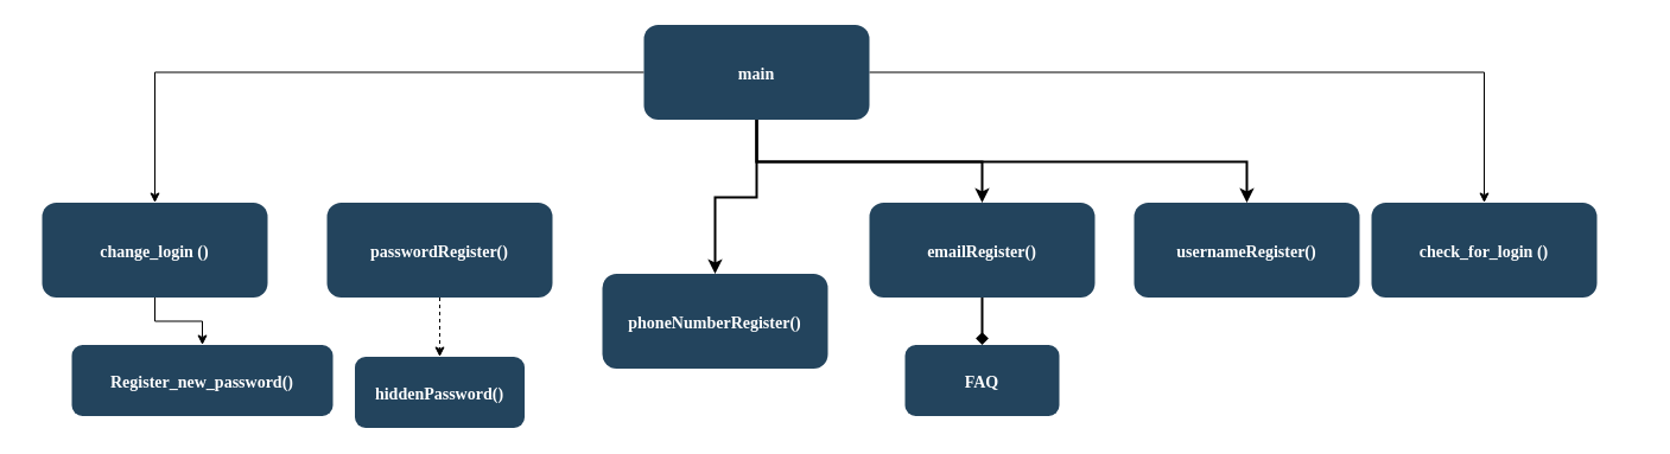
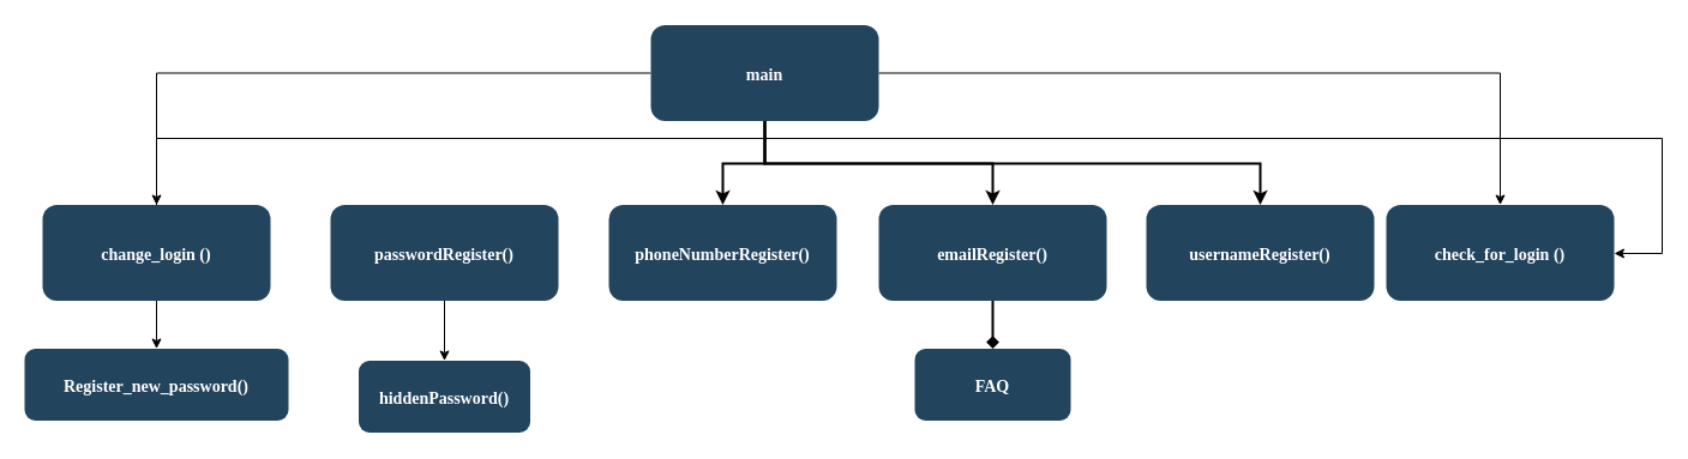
  <mxCell id="0" />
  <mxCell id="1" parent="0" />
  <mxCell id="2" style="edgeStyle=orthogonalEdgeStyle;rounded=0;orthogonalLoop=1;jettySize=auto;html=1;fontColor=#FFFFFF;exitX=1;exitY=0.5;exitDx=0;exitDy=0;" edge="1" parent="1" source="4" target="16"><mxGeometry relative="1" as="geometry"><mxPoint x="742" y="60.5" as="sourcePoint" /></mxGeometry></mxCell>
  <mxCell id="3" style="edgeStyle=orthogonalEdgeStyle;rounded=0;orthogonalLoop=1;jettySize=auto;html=1;fontColor=#FFFFFF;" edge="1" parent="1" source="4" target="19"><mxGeometry relative="1" as="geometry" /></mxCell>
  <mxCell id="4" value="main" style="rounded=1;fillColor=#23445D;gradientColor=none;strokeColor=none;fontColor=#FFFFFF;fontStyle=1;fontFamily=Tahoma;fontSize=14" parent="1" vertex="1"><mxGeometry x="542" y="20.5" width="190" height="80" as="geometry" /></mxCell>
  <mxCell id="5" value="usernameRegister()" style="rounded=1;fillColor=#23445D;gradientColor=none;strokeColor=none;fontColor=#FFFFFF;fontStyle=1;fontFamily=Tahoma;fontSize=14" parent="1" vertex="1"><mxGeometry x="955" y="170.5" width="190" height="80" as="geometry" /></mxCell>
  <mxCell id="6" value="" style="edgeStyle=elbowEdgeStyle;elbow=vertical;strokeWidth=2;rounded=0" parent="1" source="4" target="5" edge="1"><mxGeometry x="337" y="215.5" width="100" height="100" as="geometry"><mxPoint x="122" y="150.5" as="sourcePoint" /><mxPoint x="222" y="50.5" as="targetPoint" /></mxGeometry></mxCell>
  <mxCell id="7" value="emailRegister()" style="rounded=1;fillColor=#23445D;gradientColor=none;strokeColor=none;fontColor=#FFFFFF;fontStyle=1;fontFamily=Tahoma;fontSize=14" parent="1" vertex="1"><mxGeometry x="732" y="170.5" width="190" height="80" as="geometry" /></mxCell>
- <mxCell id="8" value="phoneNumberRegister()" style="rounded=1;fillColor=#23445D;gradientColor=none;strokeColor=none;fontColor=#FFFFFF;fontStyle=1;fontFamily=Tahoma;fontSize=14;" parent="1" vertex="1"><mxGeometry x="507" y="230.5" width="190" height="80" as="geometry" /></mxCell>
- <mxCell id="9" style="edgeStyle=orthogonalEdgeStyle;rounded=0;orthogonalLoop=1;jettySize=auto;html=1;entryX=0.5;entryY=0;entryDx=0;entryDy=0;fontColor=#FFFFFF;dashed=1;" edge="1" parent="1" source="10" target="11"><mxGeometry relative="1" as="geometry" /></mxCell>
+ <mxCell id="8" value="phoneNumberRegister()" style="rounded=1;fillColor=#23445D;gradientColor=none;strokeColor=none;fontColor=#FFFFFF;fontStyle=1;fontFamily=Tahoma;fontSize=14;" parent="1" vertex="1"><mxGeometry x="507" y="170.5" width="190" height="80" as="geometry" /></mxCell>
+ <mxCell id="9" style="edgeStyle=orthogonalEdgeStyle;rounded=0;orthogonalLoop=1;jettySize=auto;html=1;entryX=0.5;entryY=0;entryDx=0;entryDy=0;fontColor=#FFFFFF;" edge="1" parent="1" source="10" target="11"><mxGeometry relative="1" as="geometry" /></mxCell>
  <mxCell id="10" value="passwordRegister()" style="rounded=1;fillColor=#23445D;gradientColor=none;strokeColor=none;fontColor=#FFFFFF;fontStyle=1;fontFamily=Tahoma;fontSize=14" parent="1" vertex="1"><mxGeometry x="275" y="170.5" width="190" height="80" as="geometry" /></mxCell>
  <mxCell id="11" value="hiddenPassword()" style="rounded=1;fillColor=#23445D;gradientColor=none;strokeColor=none;fontColor=#FFFFFF;fontStyle=1;fontFamily=Tahoma;fontSize=14" parent="1" vertex="1"><mxGeometry x="298.5" y="300.5" width="143" height="60" as="geometry" /></mxCell>
  <mxCell id="12" value="FAQ" style="rounded=1;fillColor=#23445D;gradientColor=none;strokeColor=none;fontColor=#FFFFFF;fontStyle=1;fontFamily=Tahoma;fontSize=14" parent="1" vertex="1"><mxGeometry x="762" y="290.5" width="130" height="60" as="geometry" /></mxCell>
  <mxCell id="13" value="" style="edgeStyle=elbowEdgeStyle;elbow=vertical;strokeWidth=2;rounded=0" parent="1" source="4" target="8" edge="1"><mxGeometry x="347" y="225.5" width="100" height="100" as="geometry"><mxPoint x="647" y="110.5" as="sourcePoint" /><mxPoint x="1252" y="180.5" as="targetPoint" /></mxGeometry></mxCell>
  <mxCell id="14" value="" style="edgeStyle=elbowEdgeStyle;elbow=vertical;strokeWidth=2;rounded=0;" parent="1" source="4" target="7" edge="1"><mxGeometry x="-23" y="135.5" width="100" height="100" as="geometry"><mxPoint x="-238" y="70.5" as="sourcePoint" /><mxPoint x="-138" y="-29.5" as="targetPoint" /></mxGeometry></mxCell>
  <mxCell id="15" value="" style="edgeStyle=elbowEdgeStyle;elbow=vertical;strokeWidth=2;rounded=0;endArrow=diamond;" parent="1" source="7" target="12" edge="1"><mxGeometry x="-23" y="135.5" width="100" height="100" as="geometry"><mxPoint x="-238" y="70.5" as="sourcePoint" /><mxPoint x="-138" y="-29.5" as="targetPoint" /></mxGeometry></mxCell>
  <mxCell id="16" value="check_for_login ()" style="rounded=1;fillColor=#23445D;gradientColor=none;strokeColor=none;fontColor=#FFFFFF;fontStyle=1;fontFamily=Tahoma;fontSize=14" vertex="1" parent="1"><mxGeometry x="1155" y="170.5" width="190" height="80" as="geometry" /></mxCell>
  <mxCell id="17" style="edgeStyle=orthogonalEdgeStyle;rounded=0;orthogonalLoop=1;jettySize=auto;html=1;entryX=0.5;entryY=0;entryDx=0;entryDy=0;fontColor=#FFFFFF;" edge="1" parent="1" source="19" target="20"><mxGeometry relative="1" as="geometry" /></mxCell>
+ <mxCell id="18" style="edgeStyle=orthogonalEdgeStyle;rounded=0;orthogonalLoop=1;jettySize=auto;html=1;fontColor=#FFFFFF;" edge="1" parent="1" source="19" target="16"><mxGeometry relative="1" as="geometry"><Array as="points"><mxPoint x="130" y="115" /><mxPoint x="1385" y="115" /><mxPoint x="1385" y="211" /></Array></mxGeometry></mxCell>
  <mxCell id="19" value="change_login ()" style="rounded=1;fillColor=#23445D;gradientColor=none;strokeColor=none;fontColor=#FFFFFF;fontStyle=1;fontFamily=Tahoma;fontSize=14" vertex="1" parent="1"><mxGeometry x="35" y="170.5" width="190" height="80" as="geometry" /></mxCell>
- <mxCell id="20" value="Register_new_password()" style="rounded=1;fillColor=#23445D;gradientColor=none;strokeColor=none;fontColor=#FFFFFF;fontStyle=1;fontFamily=Tahoma;fontSize=14" vertex="1" parent="1"><mxGeometry x="60" y="290.5" width="220" height="60" as="geometry" /></mxCell>
+ <mxCell id="20" value="Register_new_password()" style="rounded=1;fillColor=#23445D;gradientColor=none;strokeColor=none;fontColor=#FFFFFF;fontStyle=1;fontFamily=Tahoma;fontSize=14" vertex="1" parent="1"><mxGeometry x="20" y="290.5" width="220" height="60" as="geometry" /></mxCell>
